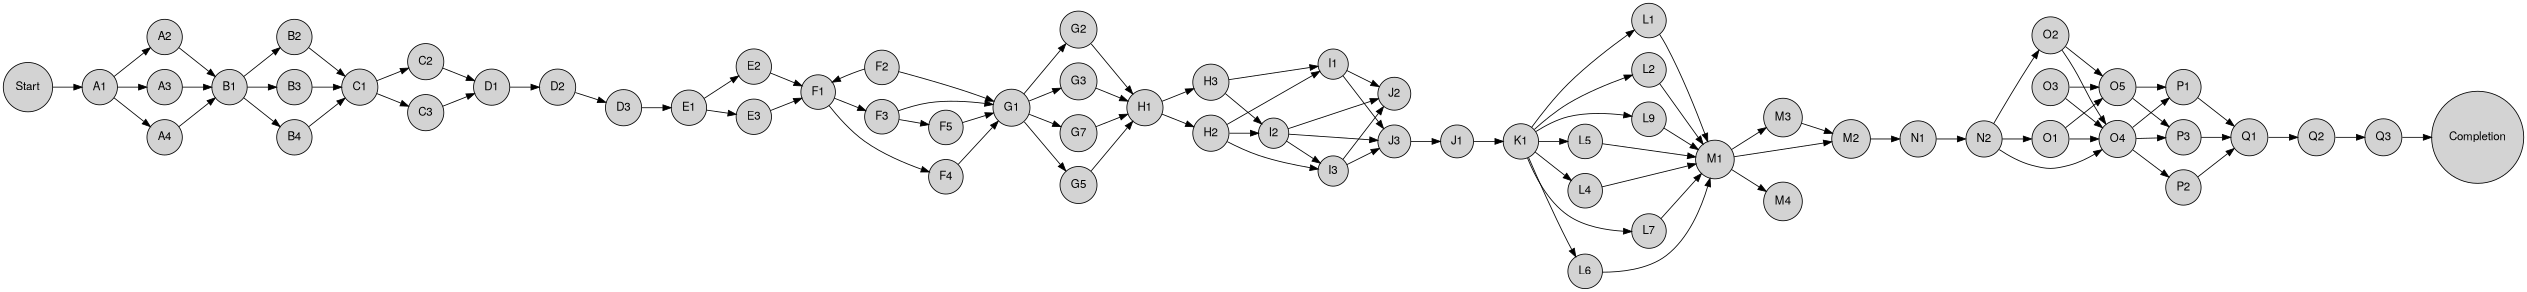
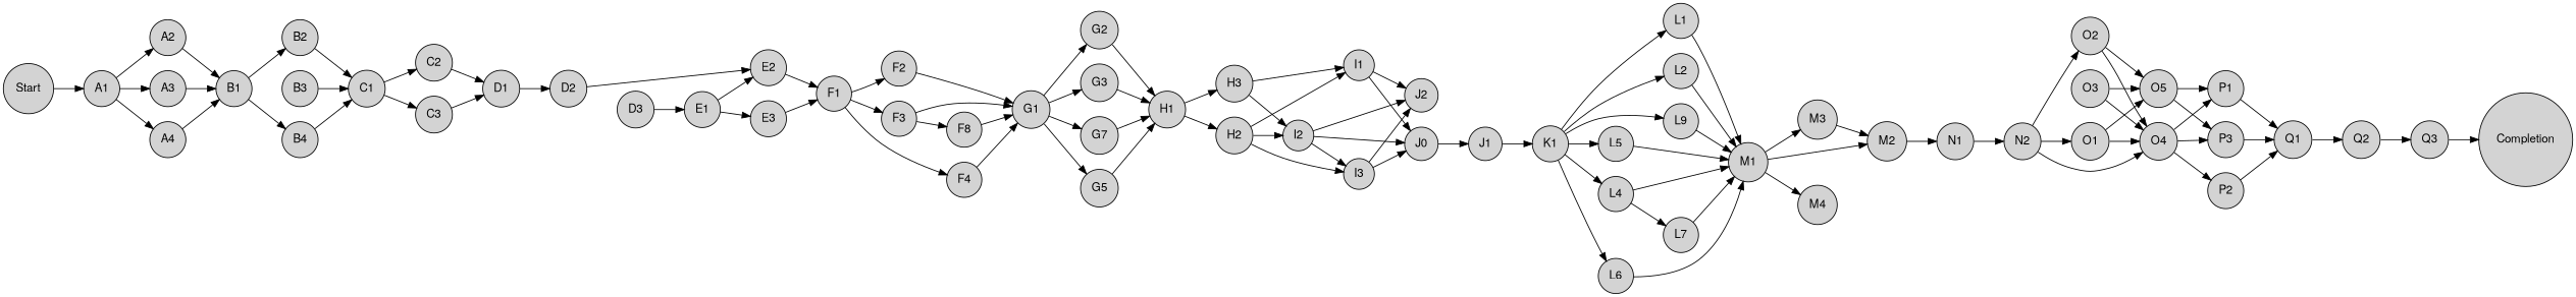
  digraph {
    fontname="Helvetica,Arial,sans-serif"
    fontsize=30
    labelloc=t
    rankdir=LR
    splines=true
    node [filledcolor=white fontname="Helvetica,Arial,sans-serif" shape=circle style=filled]
    edge [fontname="Helvetica,Arial,sans-serif"]
    n1 [label=Start]
    n2 [label=A1]
    n3 [label=A2]
    n4 [label=A3]
    n5 [label=A4]
    n6 [label=B1]
    n7 [label=B2]
    n8 [label=B3]
    n9 [label=B4]
    n10 [label=C1]
    n11 [label=C2]
    n12 [label=C3]
    n13 [label=D1]
    n14 [label=D2]
    n15 [label=D3]
    n16 [label=E1]
    n17 [label=E2]
    n18 [label=E3]
    n19 [label=F1]
    n20 [label=F2]
    n21 [label=F3]
    n22 [label=F4]
    n23 [label=G1]
-   n24 [label=F5]
+   n24 [label=F8]
    n25 [label=G2]
    n26 [label=G3]
    n27 [label=G7]
    n28 [label=G5]
    n29 [label=H1]
    n30 [label=H2]
    n31 [label=H3]
    n32 [label=I1]
    n33 [label=I2]
    n34 [label=I3]
    n35 [label=J2]
-   n36 [label=J3]
+   n36 [label=J0]
    n37 [label=J1]
    n38 [label=K1]
    n39 [label=L1]
    n40 [label=L2]
    n41 [label=L9]
    n42 [label=L4]
    n43 [label=L5]
    n44 [label=L6]
    n45 [label=L7]
    n46 [label=M1]
    n47 [label=M2]
    n48 [label=M3]
    n49 [label=M4]
    n50 [label=N1]
    n51 [label=N2]
    n52 [label=O1]
    n53 [label=O2]
    n54 [label=O4]
    n55 [label=O5]
    n56 [label=O3]
    n57 [label=P1]
    n58 [label=P2]
    n59 [label=P3]
    n60 [label=Q1]
    n61 [label=Q2]
    n62 [label=Q3]
    n63 [label=Completion]
    n1 -> n2
    n2 -> n3
    n2 -> n4
    n2 -> n5
    n3 -> n6
    n4 -> n6
    n5 -> n6
    n6 -> n7
-   n6 -> n8
    n6 -> n9
    n7 -> n10
    n8 -> n10
    n9 -> n10
    n10 -> n11
    n10 -> n12
    n11 -> n13
    n12 -> n13
    n13 -> n14
-   n14 -> n15
+   n14 -> n17
    n15 -> n16
    n16 -> n17
    n16 -> n18
    n17 -> n19
    n18 -> n19
-   n20 -> n19
+   n19 -> n20
    n19 -> n21
    n19 -> n22
    n20 -> n23
    n21 -> n23
    n21 -> n24
    n22 -> n23
    n23 -> n25
    n23 -> n26
    n23 -> n27
    n23 -> n28
    n24 -> n23
    n25 -> n29
    n26 -> n29
    n27 -> n29
    n28 -> n29
    n29 -> n30
    n29 -> n31
    n30 -> n32
    n30 -> n33
    n30 -> n34
    n31 -> n32
    n31 -> n33
    n32 -> n35
    n32 -> n36
    n33 -> n34
    n33 -> n35
    n33 -> n36
    n34 -> n35
    n34 -> n36
    n36 -> n37
    n37 -> n38
    n38 -> n39
    n38 -> n40
    n38 -> n41
    n38 -> n42
    n38 -> n43
    n38 -> n44
-   n38 -> n45
+   n42 -> n45
    n39 -> n46
    n40 -> n46
    n41 -> n46
    n42 -> n46
    n43 -> n46
    n44 -> n46
    n45 -> n46
    n46 -> n47
    n46 -> n48
    n46 -> n49
    n47 -> n50
    n48 -> n47
    n50 -> n51
    n51 -> n52
    n51 -> n53
    n51 -> n54
    n52 -> n54
    n52 -> n55
    n53 -> n54
    n53 -> n55
    n54 -> n57
    n54 -> n58
    n54 -> n59
    n55 -> n57
    n55 -> n59
    n56 -> n54
    n56 -> n55
    n57 -> n60
    n58 -> n60
    n59 -> n60
    n60 -> n61
    n61 -> n62
    n62 -> n63
  }
